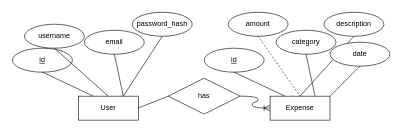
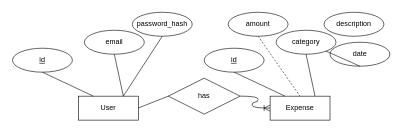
  <mxCell id="0" />
  <mxCell id="1" parent="0" />
  <mxCell id="2" value="User" style="whiteSpace=wrap;html=1;align=center;" vertex="1" parent="1"><mxGeometry x="130" y="160" width="100" height="40" as="geometry" /></mxCell>
  <mxCell id="3" value="&lt;u&gt;id&lt;/u&gt;" style="ellipse;whiteSpace=wrap;html=1;align=center;" vertex="1" parent="1"><mxGeometry x="20" y="80" width="100" height="40" as="geometry" /></mxCell>
- <mxCell id="4" value="username" style="ellipse;whiteSpace=wrap;html=1;align=center;" vertex="1" parent="1"><mxGeometry x="40" y="40" width="100" height="40" as="geometry" /></mxCell>
  <mxCell id="5" value="" style="endArrow=none;html=1;rounded=0;fontSize=12;startSize=8;endSize=8;curved=1;exitX=0.5;exitY=1;exitDx=0;exitDy=0;entryX=0.25;entryY=0;entryDx=0;entryDy=0;" edge="1" parent="1" source="3" target="2"><mxGeometry relative="1" as="geometry"><mxPoint x="60" y="180" as="sourcePoint" /><mxPoint x="220" y="180" as="targetPoint" /></mxGeometry></mxCell>
- <mxCell id="6" value="" style="endArrow=none;html=1;rounded=0;fontSize=12;startSize=8;endSize=8;curved=1;exitX=0.5;exitY=1;exitDx=0;exitDy=0;entryX=0.5;entryY=0;entryDx=0;entryDy=0;" edge="1" parent="1" source="4" target="2"><mxGeometry relative="1" as="geometry"><mxPoint x="150" y="140" as="sourcePoint" /><mxPoint x="165" y="170" as="targetPoint" /></mxGeometry></mxCell>
  <mxCell id="7" value="email" style="ellipse;whiteSpace=wrap;html=1;align=center;" vertex="1" parent="1"><mxGeometry x="140" y="50" width="100" height="40" as="geometry" /></mxCell>
  <mxCell id="8" value="" style="endArrow=none;html=1;rounded=0;fontSize=12;startSize=8;endSize=8;curved=1;exitX=0.5;exitY=1;exitDx=0;exitDy=0;entryX=0.75;entryY=0;entryDx=0;entryDy=0;" edge="1" parent="1" source="7" target="2"><mxGeometry relative="1" as="geometry"><mxPoint x="160" y="150" as="sourcePoint" /><mxPoint x="190" y="170" as="targetPoint" /></mxGeometry></mxCell>
  <mxCell id="9" value="password_hash" style="ellipse;whiteSpace=wrap;html=1;align=center;" vertex="1" parent="1"><mxGeometry x="220" y="20" width="100" height="40" as="geometry" /></mxCell>
  <mxCell id="10" value="" style="endArrow=none;html=1;rounded=0;fontSize=12;startSize=8;endSize=8;curved=1;exitX=0.5;exitY=1;exitDx=0;exitDy=0;entryX=0.75;entryY=0;entryDx=0;entryDy=0;" edge="1" parent="1" source="9" target="2"><mxGeometry relative="1" as="geometry"><mxPoint x="360" y="140" as="sourcePoint" /><mxPoint x="390" y="160" as="targetPoint" /></mxGeometry></mxCell>
  <mxCell id="11" value="has" style="shape=rhombus;perimeter=rhombusPerimeter;whiteSpace=wrap;html=1;align=center;" vertex="1" parent="1"><mxGeometry x="280" y="130" width="120" height="60" as="geometry" /></mxCell>
  <mxCell id="12" value="" style="endArrow=none;html=1;rounded=0;fontSize=12;startSize=8;endSize=8;curved=1;entryX=0;entryY=0.5;entryDx=0;entryDy=0;" edge="1" parent="1" target="11"><mxGeometry relative="1" as="geometry"><mxPoint x="230" y="179.76" as="sourcePoint" /><mxPoint x="390" y="179.76" as="targetPoint" /></mxGeometry></mxCell>
  <mxCell id="13" value="Expense" style="whiteSpace=wrap;html=1;align=center;" vertex="1" parent="1"><mxGeometry x="450" y="160" width="100" height="40" as="geometry" /></mxCell>
  <mxCell id="14" value="&lt;u&gt;id&lt;/u&gt;" style="ellipse;whiteSpace=wrap;html=1;align=center;" vertex="1" parent="1"><mxGeometry x="340" y="80" width="100" height="40" as="geometry" /></mxCell>
  <mxCell id="15" value="amount" style="ellipse;whiteSpace=wrap;html=1;align=center;" vertex="1" parent="1"><mxGeometry x="380" y="20" width="100" height="40" as="geometry" /></mxCell>
  <mxCell id="16" value="" style="endArrow=none;html=1;rounded=0;fontSize=12;startSize=8;endSize=8;curved=1;exitX=0.5;exitY=1;exitDx=0;exitDy=0;entryX=0.25;entryY=0;entryDx=0;entryDy=0;" edge="1" parent="1" source="14" target="13"><mxGeometry relative="1" as="geometry"><mxPoint x="380" y="180" as="sourcePoint" /><mxPoint x="540" y="180" as="targetPoint" /></mxGeometry></mxCell>
  <mxCell id="17" value="" style="endArrow=none;html=1;rounded=0;fontSize=12;startSize=8;endSize=8;curved=1;exitX=0.5;exitY=1;exitDx=0;exitDy=0;entryX=0.5;entryY=0;entryDx=0;entryDy=0;dashed=1;" edge="1" parent="1" source="15" target="13"><mxGeometry relative="1" as="geometry"><mxPoint x="470" y="140" as="sourcePoint" /><mxPoint x="485" y="170" as="targetPoint" /></mxGeometry></mxCell>
  <mxCell id="18" value="category" style="ellipse;whiteSpace=wrap;html=1;align=center;" vertex="1" parent="1"><mxGeometry x="460" y="50" width="100" height="40" as="geometry" /></mxCell>
  <mxCell id="19" value="" style="endArrow=none;html=1;rounded=0;fontSize=12;startSize=8;endSize=8;curved=1;exitX=0.5;exitY=1;exitDx=0;exitDy=0;entryX=0.75;entryY=0;entryDx=0;entryDy=0;" edge="1" parent="1" source="18" target="13"><mxGeometry relative="1" as="geometry"><mxPoint x="480" y="150" as="sourcePoint" /><mxPoint x="510" y="170" as="targetPoint" /></mxGeometry></mxCell>
  <mxCell id="20" value="description" style="ellipse;whiteSpace=wrap;html=1;align=center;" vertex="1" parent="1"><mxGeometry x="540" y="20" width="100" height="40" as="geometry" /></mxCell>
- <mxCell id="21" value="" style="endArrow=none;html=1;rounded=0;fontSize=12;startSize=8;endSize=8;curved=1;exitX=0.5;exitY=1;exitDx=0;exitDy=0;entryX=0.5;entryY=0;entryDx=0;entryDy=0;" edge="1" parent="1" source="20" target="13"><mxGeometry relative="1" as="geometry"><mxPoint x="680" y="140" as="sourcePoint" /><mxPoint x="710" y="160" as="targetPoint" /></mxGeometry></mxCell>
  <mxCell id="22" value="" style="edgeStyle=entityRelationEdgeStyle;fontSize=12;html=1;endArrow=ERoneToMany;rounded=0;startSize=8;endSize=8;curved=1;exitX=1;exitY=0.5;exitDx=0;exitDy=0;entryX=0;entryY=0.5;entryDx=0;entryDy=0;" edge="1" parent="1" source="11" target="13"><mxGeometry width="100" height="100" relative="1" as="geometry"><mxPoint x="470" y="270" as="sourcePoint" /><mxPoint x="420" y="190" as="targetPoint" /></mxGeometry></mxCell>
  <mxCell id="23" value="date" style="ellipse;whiteSpace=wrap;html=1;align=center;" vertex="1" parent="1"><mxGeometry x="550" y="70" width="100" height="40" as="geometry" /></mxCell>
- <mxCell id="24" value="" style="endArrow=none;html=1;rounded=0;fontSize=12;startSize=8;endSize=8;curved=1;exitX=0.5;exitY=1;exitDx=0;exitDy=0;entryX=1;entryY=0;entryDx=0;entryDy=0;" edge="1" parent="1" source="23" target="13"><mxGeometry relative="1" as="geometry"><mxPoint x="580" y="170" as="sourcePoint" /><mxPoint x="625" y="180" as="targetPoint" /></mxGeometry></mxCell>
+ <mxCell id="24" value="" style="endArrow=none;html=1;rounded=0;fontSize=12;startSize=8;endSize=8;curved=1;exitX=0.5;exitY=1;exitDx=0;exitDy=0;" edge="1" parent="1" source="23" target="18"><mxGeometry relative="1" as="geometry"><mxPoint x="580" y="170" as="sourcePoint" /><mxPoint x="625" y="180" as="targetPoint" /></mxGeometry></mxCell>
